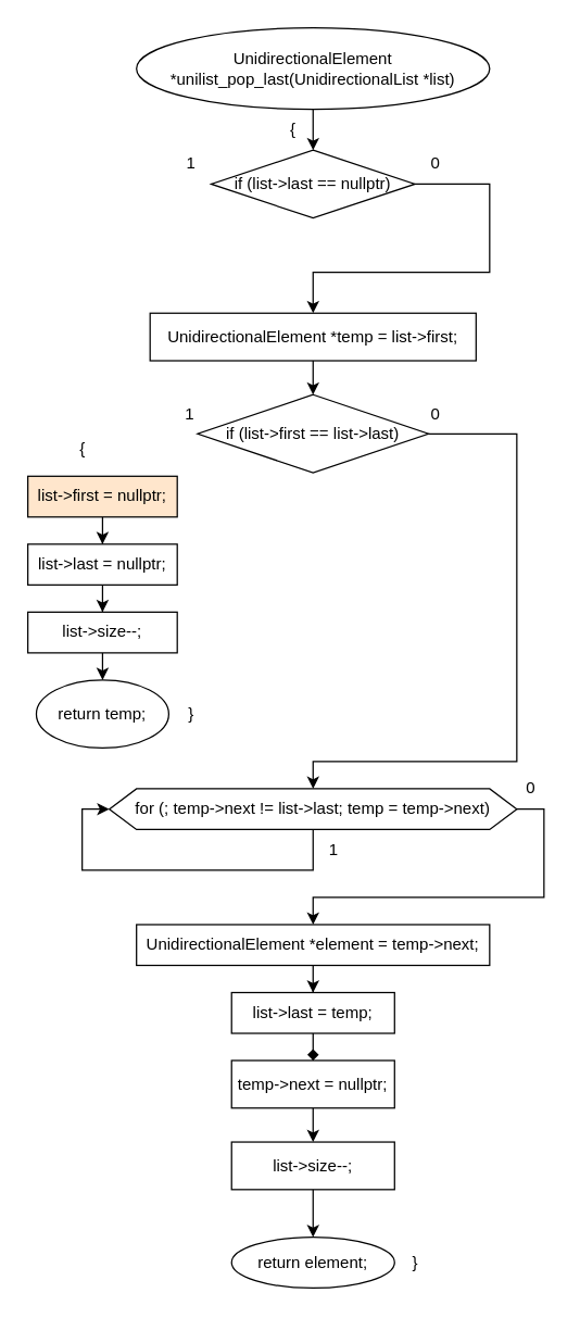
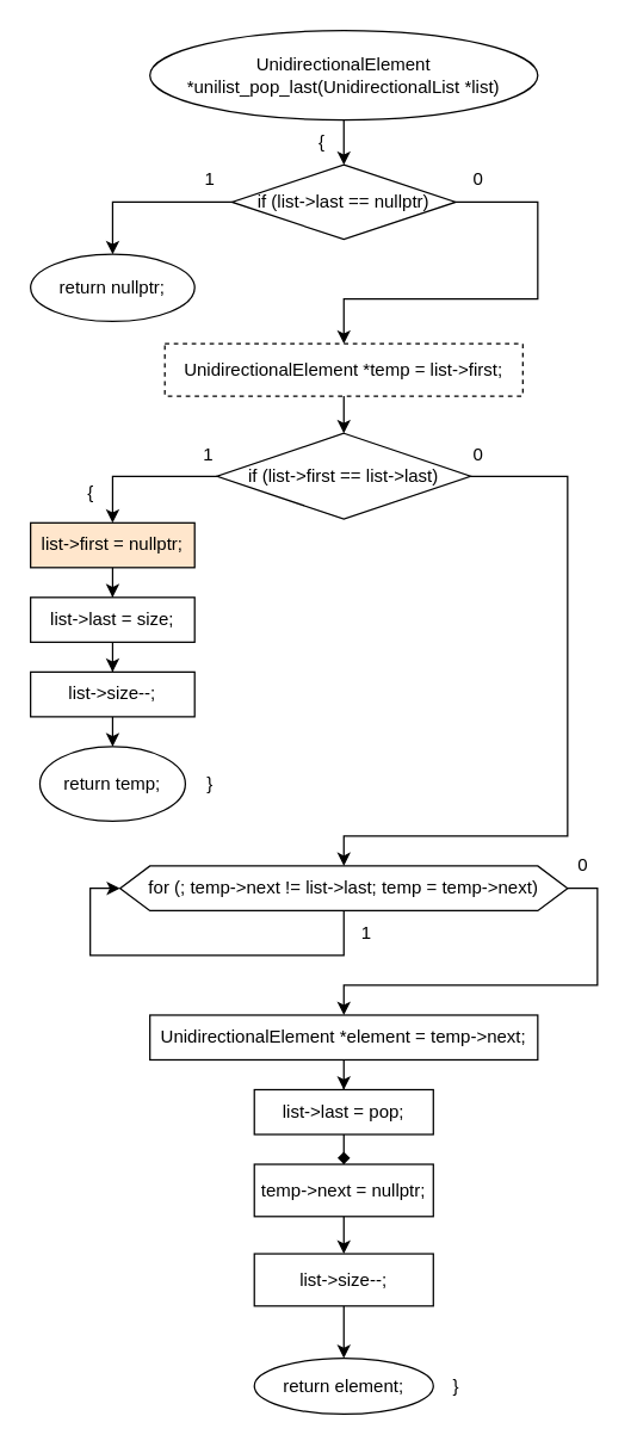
  <mxCell id="0" />
  <mxCell id="1" parent="0" />
  <mxCell id="2" value="" style="edgeStyle=orthogonalEdgeStyle;rounded=0;orthogonalLoop=1;jettySize=auto;html=1;" edge="1" parent="1" source="3" target="6"><mxGeometry relative="1" as="geometry" /></mxCell>
  <mxCell id="3" value="UnidirectionalElement *unilist_pop_last(UnidirectionalList *list)" style="ellipse;whiteSpace=wrap;html=1;" vertex="1" parent="1"><mxGeometry x="100" y="20" width="260" height="60" as="geometry" /></mxCell>
+ <mxCell id="4" value="" style="edgeStyle=orthogonalEdgeStyle;rounded=0;orthogonalLoop=1;jettySize=auto;html=1;" edge="1" parent="1" source="6" target="7"><mxGeometry relative="1" as="geometry" /></mxCell>
  <mxCell id="5" value="" style="edgeStyle=orthogonalEdgeStyle;rounded=0;orthogonalLoop=1;jettySize=auto;html=1;entryX=0.5;entryY=0;entryDx=0;entryDy=0;" edge="1" parent="1" source="6" target="9"><mxGeometry relative="1" as="geometry"><Array as="points"><mxPoint x="360" y="135" /><mxPoint x="360" y="200" /><mxPoint x="230" y="200" /></Array></mxGeometry></mxCell>
  <mxCell id="6" value="if (list-&amp;gt;last == nullptr)" style="rhombus;whiteSpace=wrap;html=1;" vertex="1" parent="1"><mxGeometry x="155" y="110" width="150" height="50" as="geometry" /></mxCell>
+ <mxCell id="7" value="return nullptr;" style="ellipse;whiteSpace=wrap;html=1;" vertex="1" parent="1"><mxGeometry x="20" y="170" width="110" height="45" as="geometry" /></mxCell>
  <mxCell id="8" value="" style="edgeStyle=orthogonalEdgeStyle;rounded=0;orthogonalLoop=1;jettySize=auto;html=1;" edge="1" parent="1" source="9" target="14"><mxGeometry relative="1" as="geometry" /></mxCell>
- <mxCell id="9" value="UnidirectionalElement *temp = list-&amp;gt;first;" style="whiteSpace=wrap;html=1;" vertex="1" parent="1"><mxGeometry x="110" y="230" width="240" height="35" as="geometry" /></mxCell>
+ <mxCell id="9" value="UnidirectionalElement *temp = list-&amp;gt;first;" style="whiteSpace=wrap;html=1;dashed=1;" vertex="1" parent="1"><mxGeometry x="110" y="230" width="240" height="35" as="geometry" /></mxCell>
  <mxCell id="10" value="0" style="text;html=1;align=center;verticalAlign=middle;resizable=0;points=[];autosize=1;strokeColor=none;fillColor=none;" vertex="1" parent="1"><mxGeometry x="305" y="105" width="30" height="30" as="geometry" /></mxCell>
  <mxCell id="11" value="1" style="text;html=1;align=center;verticalAlign=middle;resizable=0;points=[];autosize=1;strokeColor=none;fillColor=none;" vertex="1" parent="1"><mxGeometry x="125" y="105" width="30" height="30" as="geometry" /></mxCell>
+ <mxCell id="12" style="edgeStyle=orthogonalEdgeStyle;rounded=0;orthogonalLoop=1;jettySize=auto;html=1;entryX=0.5;entryY=0;entryDx=0;entryDy=0;" edge="1" parent="1" source="14" target="16"><mxGeometry relative="1" as="geometry" /></mxCell>
  <mxCell id="13" style="edgeStyle=orthogonalEdgeStyle;rounded=0;orthogonalLoop=1;jettySize=auto;html=1;entryX=0.5;entryY=0;entryDx=0;entryDy=0;" edge="1" parent="1" source="14" target="26"><mxGeometry relative="1" as="geometry"><Array as="points"><mxPoint x="380" y="319" /><mxPoint x="380" y="560" /><mxPoint x="230" y="560" /></Array></mxGeometry></mxCell>
  <mxCell id="14" value="if (list-&amp;gt;first == list-&amp;gt;last)" style="rhombus;whiteSpace=wrap;html=1;" vertex="1" parent="1"><mxGeometry x="145" y="290" width="170" height="57.5" as="geometry" /></mxCell>
  <mxCell id="15" value="" style="edgeStyle=orthogonalEdgeStyle;rounded=0;orthogonalLoop=1;jettySize=auto;html=1;" edge="1" parent="1" source="16" target="18"><mxGeometry relative="1" as="geometry" /></mxCell>
  <mxCell id="16" value="list-&amp;gt;first = nullptr;" style="whiteSpace=wrap;html=1;fillColor=#ffe6cc;" vertex="1" parent="1"><mxGeometry x="20" y="350" width="110" height="30" as="geometry" /></mxCell>
  <mxCell id="17" value="" style="edgeStyle=orthogonalEdgeStyle;rounded=0;orthogonalLoop=1;jettySize=auto;html=1;" edge="1" parent="1" source="18" target="20"><mxGeometry relative="1" as="geometry" /></mxCell>
- <mxCell id="18" value="list-&amp;gt;last = nullptr;" style="whiteSpace=wrap;html=1;" vertex="1" parent="1"><mxGeometry x="20" y="400" width="110" height="30" as="geometry" /></mxCell>
+ <mxCell id="18" value="list-&amp;gt;last = size;" style="whiteSpace=wrap;html=1;" vertex="1" parent="1"><mxGeometry x="20" y="400" width="110" height="30" as="geometry" /></mxCell>
  <mxCell id="19" value="" style="edgeStyle=orthogonalEdgeStyle;rounded=0;orthogonalLoop=1;jettySize=auto;html=1;" edge="1" parent="1" source="20" target="21"><mxGeometry relative="1" as="geometry" /></mxCell>
  <mxCell id="20" value="list-&amp;gt;size--;" style="whiteSpace=wrap;html=1;" vertex="1" parent="1"><mxGeometry x="20" y="450" width="110" height="30" as="geometry" /></mxCell>
  <mxCell id="21" value="return temp;" style="ellipse;whiteSpace=wrap;html=1;" vertex="1" parent="1"><mxGeometry x="26.25" y="500" width="97.5" height="50" as="geometry" /></mxCell>
  <mxCell id="22" value="{" style="text;html=1;align=center;verticalAlign=middle;resizable=0;points=[];autosize=1;strokeColor=none;fillColor=none;" vertex="1" parent="1"><mxGeometry x="45" y="315" width="30" height="30" as="geometry" /></mxCell>
  <mxCell id="23" value="}" style="text;html=1;align=center;verticalAlign=middle;resizable=0;points=[];autosize=1;strokeColor=none;fillColor=none;" vertex="1" parent="1"><mxGeometry x="125" y="510" width="30" height="30" as="geometry" /></mxCell>
  <mxCell id="24" value="1" style="text;html=1;align=center;verticalAlign=middle;resizable=0;points=[];autosize=1;strokeColor=none;fillColor=none;" vertex="1" parent="1"><mxGeometry x="123.75" y="290" width="30" height="30" as="geometry" /></mxCell>
  <mxCell id="25" style="edgeStyle=orthogonalEdgeStyle;rounded=0;orthogonalLoop=1;jettySize=auto;html=1;entryX=0.5;entryY=0;entryDx=0;entryDy=0;" edge="1" parent="1" source="26" target="31"><mxGeometry relative="1" as="geometry"><Array as="points"><mxPoint x="400" y="595" /><mxPoint x="400" y="660" /><mxPoint x="230" y="660" /></Array></mxGeometry></mxCell>
  <mxCell id="26" value="for (; temp-&amp;gt;next != list-&amp;gt;last; temp = temp-&amp;gt;next)" style="shape=hexagon;perimeter=hexagonPerimeter2;whiteSpace=wrap;html=1;fixedSize=1;" vertex="1" parent="1"><mxGeometry x="80" y="580" width="300" height="30" as="geometry" /></mxCell>
  <mxCell id="27" value="0" style="text;html=1;align=center;verticalAlign=middle;resizable=0;points=[];autosize=1;strokeColor=none;fillColor=none;" vertex="1" parent="1"><mxGeometry x="305" y="290" width="30" height="30" as="geometry" /></mxCell>
  <mxCell id="28" style="edgeStyle=orthogonalEdgeStyle;rounded=0;orthogonalLoop=1;jettySize=auto;html=1;entryX=0;entryY=0.5;entryDx=0;entryDy=0;" edge="1" parent="1" source="26" target="26"><mxGeometry relative="1" as="geometry"><Array as="points"><mxPoint x="230" y="640" /><mxPoint x="60" y="640" /><mxPoint x="60" y="595" /></Array></mxGeometry></mxCell>
  <mxCell id="29" value="1" style="text;html=1;align=center;verticalAlign=middle;resizable=0;points=[];autosize=1;strokeColor=none;fillColor=none;" vertex="1" parent="1"><mxGeometry x="230" y="610" width="30" height="30" as="geometry" /></mxCell>
  <mxCell id="30" value="" style="edgeStyle=orthogonalEdgeStyle;rounded=0;orthogonalLoop=1;jettySize=auto;html=1;" edge="1" parent="1" source="31" target="34"><mxGeometry relative="1" as="geometry" /></mxCell>
  <mxCell id="31" value="UnidirectionalElement *element = temp-&amp;gt;next;" style="whiteSpace=wrap;html=1;" vertex="1" parent="1"><mxGeometry x="100" y="680" width="260" height="30" as="geometry" /></mxCell>
  <mxCell id="32" value="0" style="text;html=1;align=center;verticalAlign=middle;resizable=0;points=[];autosize=1;strokeColor=none;fillColor=none;" vertex="1" parent="1"><mxGeometry x="375" y="565" width="30" height="30" as="geometry" /></mxCell>
  <mxCell id="33" value="" style="edgeStyle=orthogonalEdgeStyle;rounded=0;orthogonalLoop=1;jettySize=auto;html=1;endArrow=diamond;" edge="1" parent="1" source="34" target="36"><mxGeometry relative="1" as="geometry" /></mxCell>
- <mxCell id="34" value="list-&amp;gt;last = temp;" style="whiteSpace=wrap;html=1;" vertex="1" parent="1"><mxGeometry x="170" y="730" width="120" height="30" as="geometry" /></mxCell>
+ <mxCell id="34" value="list-&amp;gt;last = pop;" style="whiteSpace=wrap;html=1;" vertex="1" parent="1"><mxGeometry x="170" y="730" width="120" height="30" as="geometry" /></mxCell>
  <mxCell id="35" value="" style="edgeStyle=orthogonalEdgeStyle;rounded=0;orthogonalLoop=1;jettySize=auto;html=1;" edge="1" parent="1" source="36" target="38"><mxGeometry relative="1" as="geometry" /></mxCell>
  <mxCell id="36" value="temp-&amp;gt;next = nullptr;" style="whiteSpace=wrap;html=1;" vertex="1" parent="1"><mxGeometry x="170" y="780" width="120" height="35" as="geometry" /></mxCell>
  <mxCell id="37" value="" style="edgeStyle=orthogonalEdgeStyle;rounded=0;orthogonalLoop=1;jettySize=auto;html=1;" edge="1" parent="1" source="38" target="39"><mxGeometry relative="1" as="geometry" /></mxCell>
  <mxCell id="38" value="list-&amp;gt;size--;" style="whiteSpace=wrap;html=1;" vertex="1" parent="1"><mxGeometry x="170" y="840" width="120" height="35" as="geometry" /></mxCell>
  <mxCell id="39" value="return element;" style="ellipse;whiteSpace=wrap;html=1;" vertex="1" parent="1"><mxGeometry x="170" y="910" width="120" height="37.5" as="geometry" /></mxCell>
  <mxCell id="40" value="}" style="text;html=1;align=center;verticalAlign=middle;resizable=0;points=[];autosize=1;strokeColor=none;fillColor=none;" vertex="1" parent="1"><mxGeometry x="290" y="913.75" width="30" height="30" as="geometry" /></mxCell>
  <mxCell id="41" value="{" style="text;html=1;align=center;verticalAlign=middle;resizable=0;points=[];autosize=1;strokeColor=none;fillColor=none;" vertex="1" parent="1"><mxGeometry x="200" y="80" width="30" height="30" as="geometry" /></mxCell>
